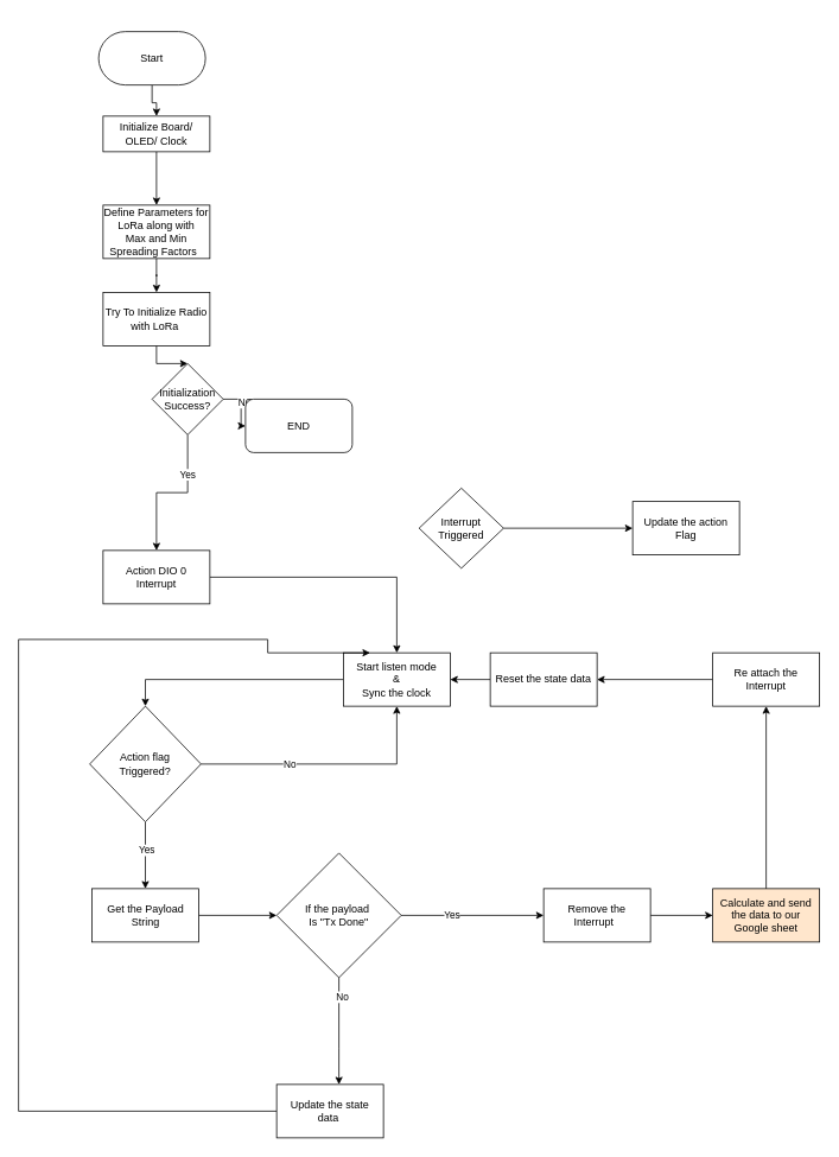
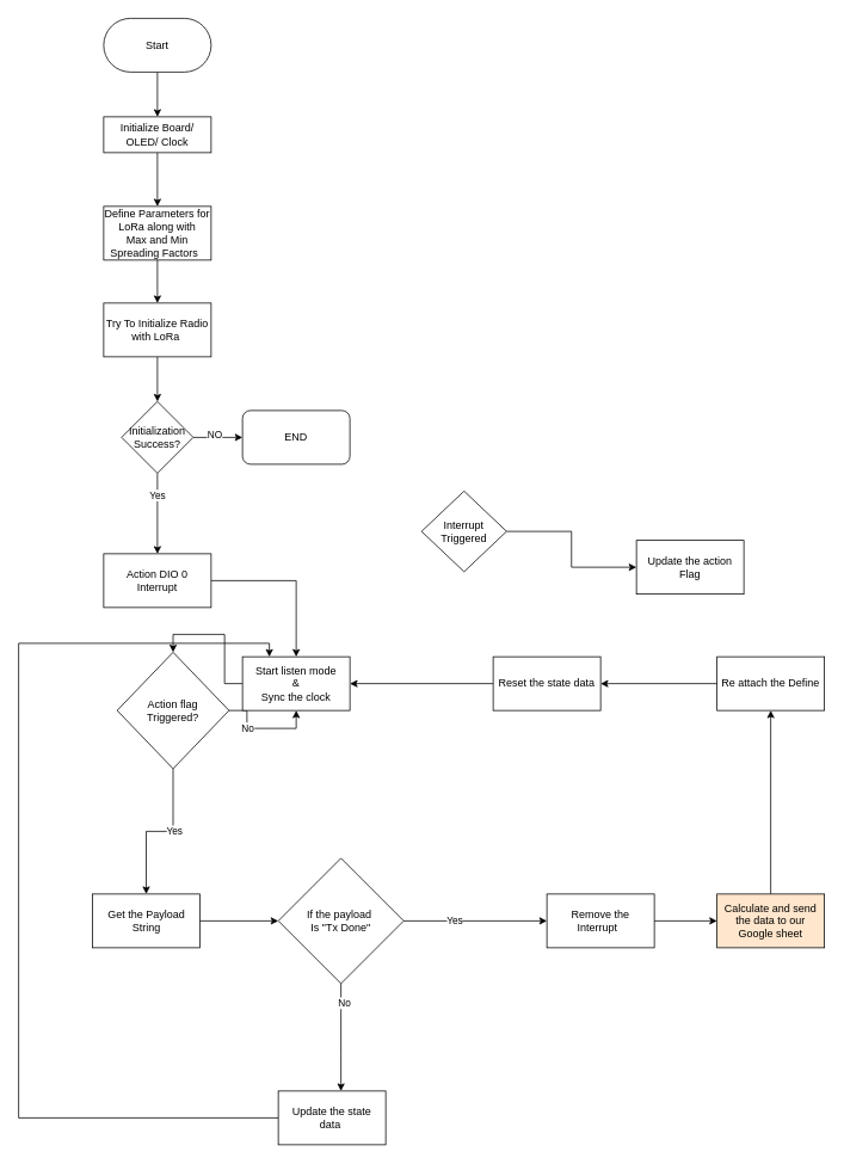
  <mxCell id="0" />
  <mxCell id="1" parent="0" />
  <mxCell id="2" style="edgeStyle=orthogonalEdgeStyle;rounded=0;orthogonalLoop=1;jettySize=auto;html=1;" edge="1" parent="1" source="3" target="5"><mxGeometry relative="1" as="geometry" /></mxCell>
- <mxCell id="3" value="Start" style="rounded=1;whiteSpace=wrap;html=1;arcSize=50;" vertex="1" parent="1"><mxGeometry x="110" y="35" width="120" height="60" as="geometry" /></mxCell>
+ <mxCell id="3" value="Start" style="rounded=1;whiteSpace=wrap;html=1;arcSize=50;" vertex="1" parent="1"><mxGeometry x="115" y="20" width="120" height="60" as="geometry" /></mxCell>
  <mxCell id="4" value="" style="edgeStyle=orthogonalEdgeStyle;rounded=0;orthogonalLoop=1;jettySize=auto;html=1;" edge="1" parent="1" source="5" target="7"><mxGeometry relative="1" as="geometry" /></mxCell>
  <mxCell id="5" value="Initialize Board/ &lt;br&gt;OLED/ Clock" style="rounded=0;whiteSpace=wrap;html=1;" vertex="1" parent="1"><mxGeometry x="115" y="130" width="120" height="40" as="geometry" /></mxCell>
  <mxCell id="6" value="" style="edgeStyle=orthogonalEdgeStyle;rounded=0;orthogonalLoop=1;jettySize=auto;html=1;" edge="1" parent="1" source="7" target="9"><mxGeometry relative="1" as="geometry" /></mxCell>
  <mxCell id="7" value="Define Parameters for LoRa along with&lt;br&gt;Max and Min Spreading Factors&amp;nbsp;&amp;nbsp;" style="whiteSpace=wrap;html=1;rounded=0;" vertex="1" parent="1"><mxGeometry x="115" y="230" width="120" height="60" as="geometry" /></mxCell>
  <mxCell id="8" value="" style="edgeStyle=orthogonalEdgeStyle;rounded=0;orthogonalLoop=1;jettySize=auto;html=1;" edge="1" parent="1" source="9" target="14"><mxGeometry relative="1" as="geometry" /></mxCell>
- <mxCell id="9" value="Try To Initialize Radio with LoRa&amp;nbsp;" style="whiteSpace=wrap;html=1;rounded=0;" vertex="1" parent="1"><mxGeometry x="115" y="328" width="120" height="60" as="geometry" /></mxCell>
+ <mxCell id="9" value="Try To Initialize Radio with LoRa&amp;nbsp;" style="whiteSpace=wrap;html=1;rounded=0;" vertex="1" parent="1"><mxGeometry x="115" y="338" width="120" height="60" as="geometry" /></mxCell>
  <mxCell id="10" value="" style="edgeStyle=orthogonalEdgeStyle;rounded=0;orthogonalLoop=1;jettySize=auto;html=1;" edge="1" parent="1" source="14" target="16"><mxGeometry relative="1" as="geometry" /></mxCell>
  <mxCell id="11" value="Yes" style="edgeLabel;html=1;align=center;verticalAlign=middle;resizable=0;points=[];" vertex="1" connectable="0" parent="10"><mxGeometry x="-0.467" y="-1" relative="1" as="geometry"><mxPoint as="offset" /></mxGeometry></mxCell>
  <mxCell id="12" value="" style="edgeStyle=orthogonalEdgeStyle;rounded=0;orthogonalLoop=1;jettySize=auto;html=1;entryX=0;entryY=0.5;entryDx=0;entryDy=0;" edge="1" parent="1" source="14" target="17"><mxGeometry relative="1" as="geometry"><mxPoint x="275" y="488" as="targetPoint" /></mxGeometry></mxCell>
  <mxCell id="13" value="NO" style="edgeLabel;html=1;align=center;verticalAlign=middle;resizable=0;points=[];" vertex="1" connectable="0" parent="12"><mxGeometry x="-0.164" y="4" relative="1" as="geometry"><mxPoint as="offset" /></mxGeometry></mxCell>
- <mxCell id="14" value="Initialization&lt;br&gt;Success?" style="rhombus;whiteSpace=wrap;html=1;rounded=0;" vertex="1" parent="1"><mxGeometry x="170" y="408" width="80" height="80" as="geometry" /></mxCell>
+ <mxCell id="14" value="Initialization&lt;br&gt;Success?" style="rhombus;whiteSpace=wrap;html=1;rounded=0;" vertex="1" parent="1"><mxGeometry x="135" y="448" width="80" height="80" as="geometry" /></mxCell>
  <mxCell id="15" style="edgeStyle=orthogonalEdgeStyle;rounded=0;orthogonalLoop=1;jettySize=auto;html=1;" edge="1" parent="1" source="16" target="29"><mxGeometry relative="1" as="geometry" /></mxCell>
  <mxCell id="16" value="Action DIO 0 &lt;br&gt;Interrupt" style="whiteSpace=wrap;html=1;rounded=0;" vertex="1" parent="1"><mxGeometry x="115" y="618" width="120" height="60" as="geometry" /></mxCell>
- <mxCell id="17" value="END" style="rounded=1;whiteSpace=wrap;html=1;" vertex="1" parent="1"><mxGeometry x="275" y="448" width="120" height="60" as="geometry" /></mxCell>
+ <mxCell id="17" value="END" style="rounded=1;whiteSpace=wrap;html=1;" vertex="1" parent="1"><mxGeometry x="270" y="458" width="120" height="60" as="geometry" /></mxCell>
  <mxCell id="18" style="edgeStyle=orthogonalEdgeStyle;rounded=0;orthogonalLoop=1;jettySize=auto;html=1;entryX=0;entryY=0.5;entryDx=0;entryDy=0;" edge="1" parent="1" source="19" target="20"><mxGeometry relative="1" as="geometry" /></mxCell>
  <mxCell id="19" value="Interrupt Triggered" style="rhombus;whiteSpace=wrap;html=1;rounded=0;" vertex="1" parent="1"><mxGeometry x="470" y="548" width="95" height="90" as="geometry" /></mxCell>
- <mxCell id="20" value="Update the action Flag" style="rounded=0;whiteSpace=wrap;html=1;" vertex="1" parent="1"><mxGeometry x="710" y="563" width="120" height="60" as="geometry" /></mxCell>
+ <mxCell id="20" value="Update the action Flag" style="rounded=0;whiteSpace=wrap;html=1;" vertex="1" parent="1"><mxGeometry x="710" y="603" width="120" height="60" as="geometry" /></mxCell>
  <mxCell id="21" value="" style="edgeStyle=orthogonalEdgeStyle;rounded=0;orthogonalLoop=1;jettySize=auto;html=1;" edge="1" parent="1" source="25" target="27"><mxGeometry relative="1" as="geometry" /></mxCell>
  <mxCell id="22" value="Yes" style="edgeLabel;html=1;align=center;verticalAlign=middle;resizable=0;points=[];" vertex="1" connectable="0" parent="21"><mxGeometry x="-0.185" y="2" relative="1" as="geometry"><mxPoint x="-1" as="offset" /></mxGeometry></mxCell>
  <mxCell id="23" style="edgeStyle=orthogonalEdgeStyle;rounded=0;orthogonalLoop=1;jettySize=auto;html=1;entryX=0.5;entryY=1;entryDx=0;entryDy=0;" edge="1" parent="1" source="25" target="29"><mxGeometry relative="1" as="geometry" /></mxCell>
  <mxCell id="24" value="No" style="edgeLabel;html=1;align=center;verticalAlign=middle;resizable=0;points=[];" vertex="1" connectable="0" parent="23"><mxGeometry x="-0.306" y="1" relative="1" as="geometry"><mxPoint as="offset" /></mxGeometry></mxCell>
- <mxCell id="25" value="Action flag &lt;br&gt;Triggered?" style="rhombus;whiteSpace=wrap;html=1;" vertex="1" parent="1"><mxGeometry x="100" y="793" width="125" height="130" as="geometry" /></mxCell>
+ <mxCell id="25" value="Action flag &lt;br&gt;Triggered?" style="rhombus;whiteSpace=wrap;html=1;" vertex="1" parent="1"><mxGeometry x="130" y="728" width="125" height="130" as="geometry" /></mxCell>
  <mxCell id="26" style="edgeStyle=orthogonalEdgeStyle;rounded=0;orthogonalLoop=1;jettySize=auto;html=1;entryX=0;entryY=0.5;entryDx=0;entryDy=0;" edge="1" parent="1" source="27" target="34"><mxGeometry relative="1" as="geometry" /></mxCell>
  <mxCell id="27" value="Get the Payload String" style="whiteSpace=wrap;html=1;" vertex="1" parent="1"><mxGeometry x="102.5" y="998" width="120" height="60" as="geometry" /></mxCell>
  <mxCell id="28" style="edgeStyle=orthogonalEdgeStyle;rounded=0;orthogonalLoop=1;jettySize=auto;html=1;entryX=0.5;entryY=0;entryDx=0;entryDy=0;" edge="1" parent="1" source="29" target="25"><mxGeometry relative="1" as="geometry" /></mxCell>
- <mxCell id="29" value="Start listen mode&lt;br&gt;&amp;amp;&lt;br&gt;Sync the clock" style="rounded=0;whiteSpace=wrap;html=1;" vertex="1" parent="1"><mxGeometry x="385" y="733" width="120" height="60" as="geometry" /></mxCell>
+ <mxCell id="29" value="Start listen mode&lt;br&gt;&amp;amp;&lt;br&gt;Sync the clock" style="rounded=0;whiteSpace=wrap;html=1;" vertex="1" parent="1"><mxGeometry x="270" y="733" width="120" height="60" as="geometry" /></mxCell>
  <mxCell id="30" value="" style="edgeStyle=orthogonalEdgeStyle;rounded=0;orthogonalLoop=1;jettySize=auto;html=1;" edge="1" parent="1" source="34" target="36"><mxGeometry relative="1" as="geometry" /></mxCell>
  <mxCell id="31" value="Yes" style="edgeLabel;html=1;align=center;verticalAlign=middle;resizable=0;points=[];" vertex="1" connectable="0" parent="30"><mxGeometry x="-0.3" y="1" relative="1" as="geometry"><mxPoint as="offset" /></mxGeometry></mxCell>
  <mxCell id="32" value="" style="edgeStyle=orthogonalEdgeStyle;rounded=0;orthogonalLoop=1;jettySize=auto;html=1;" edge="1" parent="1" source="34" target="38"><mxGeometry relative="1" as="geometry"><Array as="points"><mxPoint x="380" y="1178" /><mxPoint x="380" y="1178" /></Array></mxGeometry></mxCell>
  <mxCell id="33" value="No" style="edgeLabel;html=1;align=center;verticalAlign=middle;resizable=0;points=[];" vertex="1" connectable="0" parent="32"><mxGeometry x="-0.649" y="3" relative="1" as="geometry"><mxPoint as="offset" /></mxGeometry></mxCell>
  <mxCell id="34" value="If the payload&amp;nbsp;&lt;br&gt;Is &quot;Tx Done&quot;" style="rhombus;whiteSpace=wrap;html=1;" vertex="1" parent="1"><mxGeometry x="310" y="958" width="140" height="140" as="geometry" /></mxCell>
  <mxCell id="35" value="" style="edgeStyle=orthogonalEdgeStyle;rounded=0;orthogonalLoop=1;jettySize=auto;html=1;" edge="1" parent="1" source="36" target="42"><mxGeometry relative="1" as="geometry" /></mxCell>
  <mxCell id="36" value="Remove the Interrupt&amp;nbsp;&amp;nbsp;" style="whiteSpace=wrap;html=1;" vertex="1" parent="1"><mxGeometry x="610" y="998" width="120" height="60" as="geometry" /></mxCell>
  <mxCell id="37" style="edgeStyle=orthogonalEdgeStyle;rounded=0;orthogonalLoop=1;jettySize=auto;html=1;entryX=0.25;entryY=0;entryDx=0;entryDy=0;exitX=0;exitY=0.5;exitDx=0;exitDy=0;" edge="1" parent="1" source="38" target="29"><mxGeometry relative="1" as="geometry"><Array as="points"><mxPoint x="20" y="1248" /><mxPoint x="20" y="718" /><mxPoint x="300" y="718" /></Array></mxGeometry></mxCell>
  <mxCell id="38" value="Update the state data&amp;nbsp;" style="whiteSpace=wrap;html=1;" vertex="1" parent="1"><mxGeometry x="310" y="1218" width="120" height="60" as="geometry" /></mxCell>
  <mxCell id="39" style="edgeStyle=orthogonalEdgeStyle;rounded=0;orthogonalLoop=1;jettySize=auto;html=1;entryX=1;entryY=0.5;entryDx=0;entryDy=0;" edge="1" parent="1" source="40" target="29"><mxGeometry relative="1" as="geometry"><Array as="points"><mxPoint x="590" y="763" /></Array></mxGeometry></mxCell>
  <mxCell id="40" value="Reset the state data" style="whiteSpace=wrap;html=1;" vertex="1" parent="1"><mxGeometry x="550" y="733" width="120" height="60" as="geometry" /></mxCell>
  <mxCell id="41" value="" style="edgeStyle=orthogonalEdgeStyle;rounded=0;orthogonalLoop=1;jettySize=auto;html=1;" edge="1" parent="1" source="42" target="44"><mxGeometry relative="1" as="geometry" /></mxCell>
  <mxCell id="42" value="Calculate and send the data to our Google sheet" style="whiteSpace=wrap;html=1;fillColor=#ffe6cc;" vertex="1" parent="1"><mxGeometry x="800" y="998" width="120" height="60" as="geometry" /></mxCell>
  <mxCell id="43" style="edgeStyle=orthogonalEdgeStyle;rounded=0;orthogonalLoop=1;jettySize=auto;html=1;entryX=1;entryY=0.5;entryDx=0;entryDy=0;" edge="1" parent="1" source="44" target="40"><mxGeometry relative="1" as="geometry" /></mxCell>
- <mxCell id="44" value="Re attach the Interrupt" style="whiteSpace=wrap;html=1;" vertex="1" parent="1"><mxGeometry x="800" y="733" width="120" height="60" as="geometry" /></mxCell>
+ <mxCell id="44" value="Re attach the Define" style="whiteSpace=wrap;html=1;" vertex="1" parent="1"><mxGeometry x="800" y="733" width="120" height="60" as="geometry" /></mxCell>
